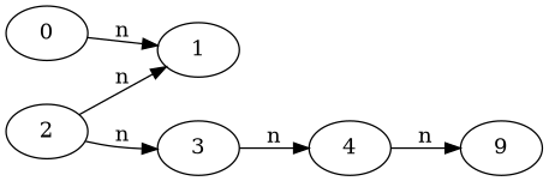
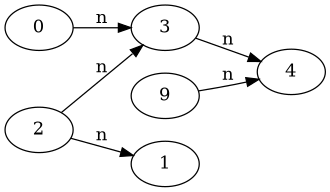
  digraph {
    rankdir=LR
    0
    1
    2
    3
    4
    n6 [label=9]
-   0 -> 1 [label=n]
+   0 -> 3 [label=n]
    2 -> 1 [label=n]
    2 -> 3 [label=n]
    3 -> 4 [label=n]
-   4 -> n6 [label=n]
+   n6 -> 4 [label=n]
  }
